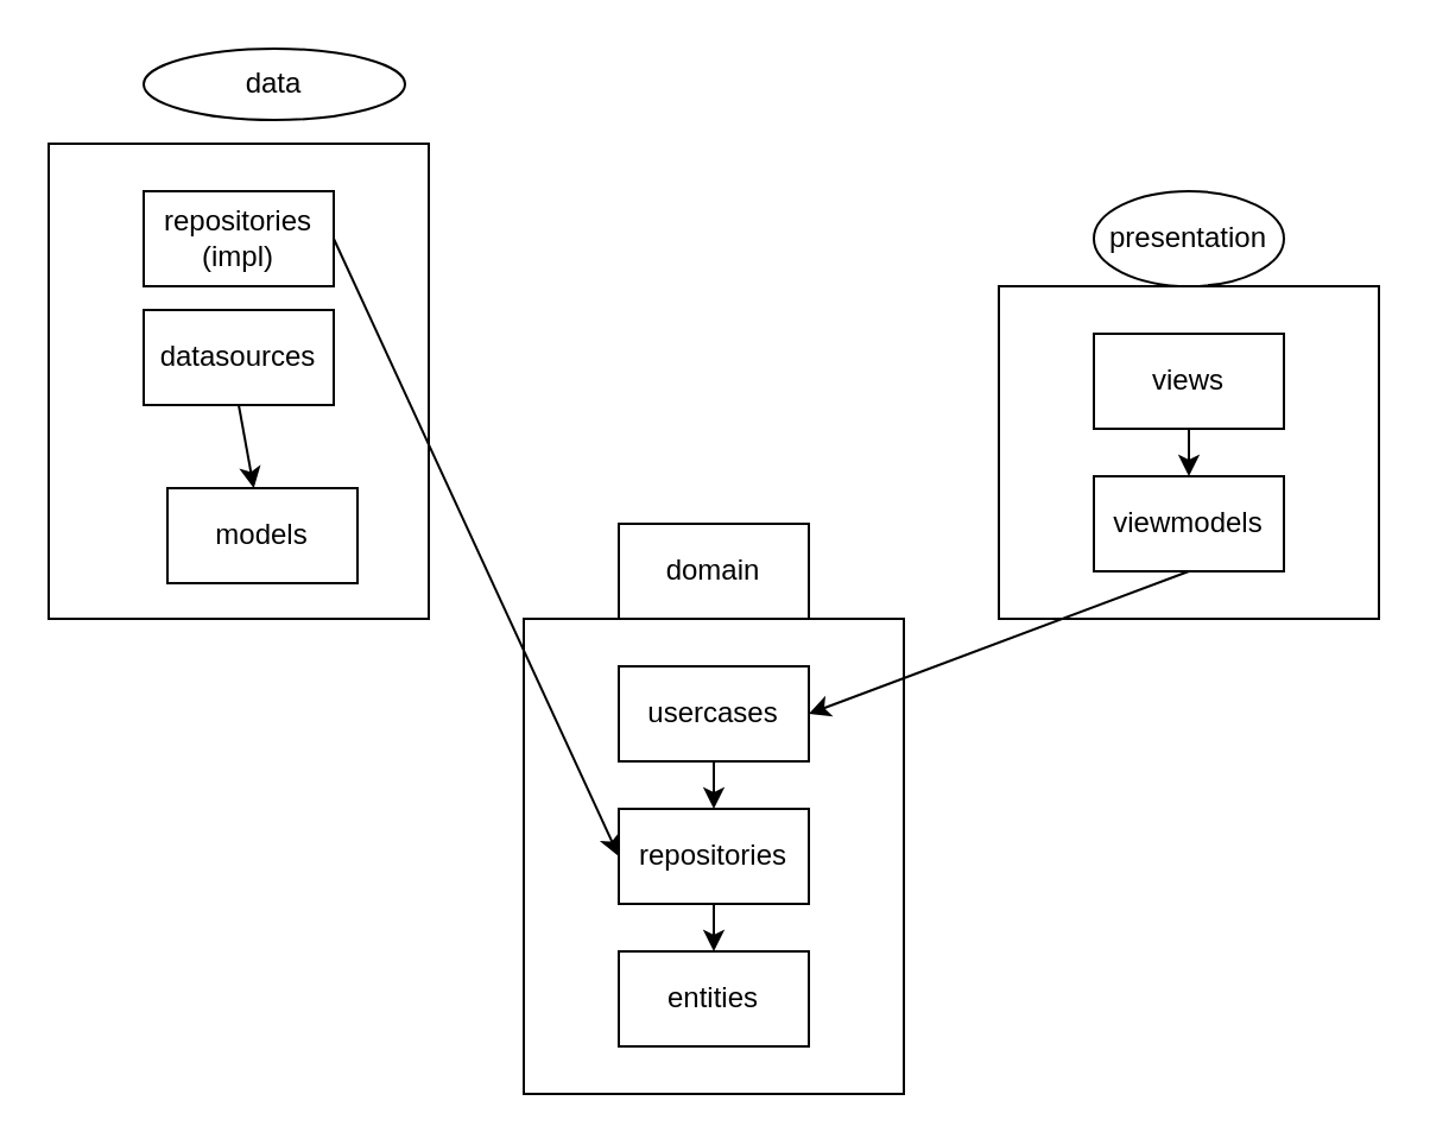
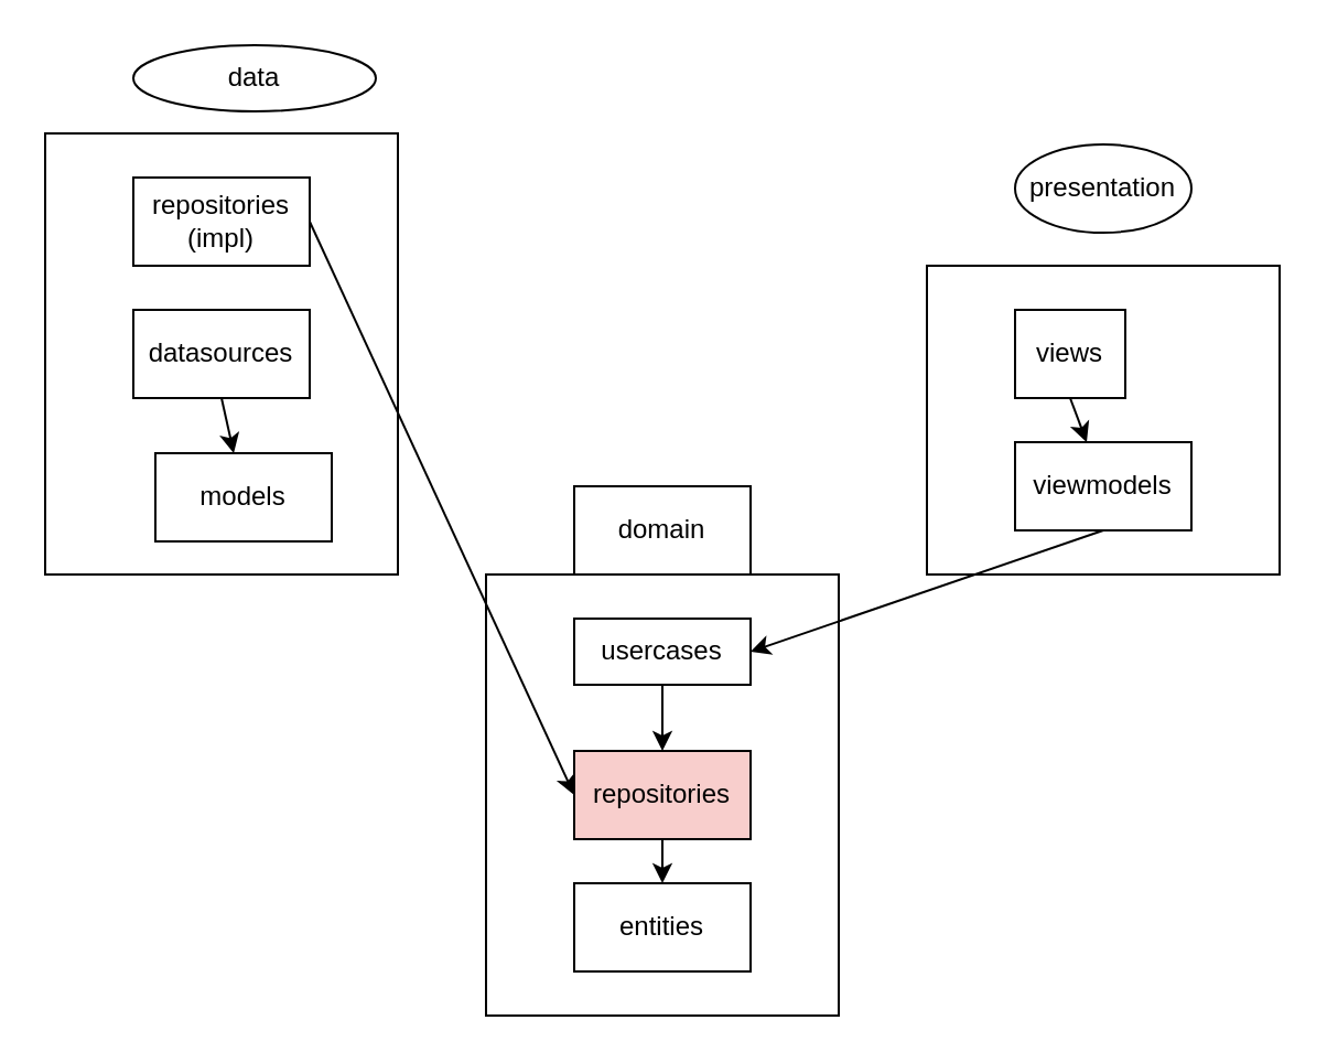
  <mxCell id="0" />
  <mxCell id="1" parent="0" />
  <mxCell id="2" value="" style="whiteSpace=wrap;html=1;align=left;" vertex="1" parent="1"><mxGeometry x="220" y="260" width="160" height="200" as="geometry" /></mxCell>
  <mxCell id="3" value="entities" style="whiteSpace=wrap;html=1;" vertex="1" parent="1"><mxGeometry x="260" y="400" width="80" height="40" as="geometry" /></mxCell>
  <mxCell id="4" style="edgeStyle=none;html=1;exitX=0.5;exitY=1;exitDx=0;exitDy=0;entryX=0.5;entryY=0;entryDx=0;entryDy=0;" edge="1" parent="1" source="5" target="3"><mxGeometry relative="1" as="geometry" /></mxCell>
- <mxCell id="5" value="repositories" style="whiteSpace=wrap;html=1;" vertex="1" parent="1"><mxGeometry x="260" y="340" width="80" height="40" as="geometry" /></mxCell>
+ <mxCell id="5" value="repositories" style="whiteSpace=wrap;html=1;fillColor=#f8cecc;" vertex="1" parent="1"><mxGeometry x="260" y="340" width="80" height="40" as="geometry" /></mxCell>
  <mxCell id="6" style="edgeStyle=none;html=1;exitX=0.5;exitY=1;exitDx=0;exitDy=0;entryX=0.5;entryY=0;entryDx=0;entryDy=0;" edge="1" parent="1" source="7" target="5"><mxGeometry relative="1" as="geometry" /></mxCell>
- <mxCell id="7" value="usercases" style="whiteSpace=wrap;html=1;" vertex="1" parent="1"><mxGeometry x="260" y="280" width="80" height="40" as="geometry" /></mxCell>
+ <mxCell id="7" value="usercases" style="whiteSpace=wrap;html=1;" vertex="1" parent="1"><mxGeometry x="260" y="280" width="80" height="30" as="geometry" /></mxCell>
  <mxCell id="8" value="domain" style="whiteSpace=wrap;html=1;rounded=0;" vertex="1" parent="1"><mxGeometry x="260" y="220" width="80" height="40" as="geometry" /></mxCell>
  <mxCell id="9" value="" style="whiteSpace=wrap;html=1;align=left;" vertex="1" parent="1"><mxGeometry x="20" y="60" width="160" height="200" as="geometry" /></mxCell>
  <mxCell id="10" value="models" style="whiteSpace=wrap;html=1;" vertex="1" parent="1"><mxGeometry x="70" y="205" width="80" height="40" as="geometry" /></mxCell>
  <mxCell id="11" style="edgeStyle=none;html=1;exitX=0.5;exitY=1;exitDx=0;exitDy=0;" edge="1" parent="1" source="12" target="10"><mxGeometry relative="1" as="geometry" /></mxCell>
- <mxCell id="12" value="datasources" style="whiteSpace=wrap;html=1;" vertex="1" parent="1"><mxGeometry x="60" y="130" width="80" height="40" as="geometry" /></mxCell>
+ <mxCell id="12" value="datasources" style="whiteSpace=wrap;html=1;" vertex="1" parent="1"><mxGeometry x="60" y="140" width="80" height="40" as="geometry" /></mxCell>
  <mxCell id="13" style="edgeStyle=none;html=1;exitX=1;exitY=0.5;exitDx=0;exitDy=0;entryX=0;entryY=0.5;entryDx=0;entryDy=0;" edge="1" parent="1" source="14" target="5"><mxGeometry relative="1" as="geometry" /></mxCell>
  <mxCell id="14" value="repositories&lt;br&gt;(impl)" style="whiteSpace=wrap;html=1;" vertex="1" parent="1"><mxGeometry x="60" y="80" width="80" height="40" as="geometry" /></mxCell>
  <mxCell id="15" value="data" style="ellipse;whiteSpace=wrap;html=1;" vertex="1" parent="1"><mxGeometry x="60" y="20" width="110" height="30" as="geometry" /></mxCell>
  <mxCell id="16" value="" style="whiteSpace=wrap;html=1;align=left;" vertex="1" parent="1"><mxGeometry x="420" y="120" width="160" height="140" as="geometry" /></mxCell>
  <mxCell id="17" style="edgeStyle=none;html=1;exitX=0.5;exitY=1;exitDx=0;exitDy=0;entryX=1;entryY=0.5;entryDx=0;entryDy=0;" edge="1" parent="1" source="18" target="7"><mxGeometry relative="1" as="geometry" /></mxCell>
  <mxCell id="18" value="viewmodels" style="whiteSpace=wrap;html=1;" vertex="1" parent="1"><mxGeometry x="460" y="200" width="80" height="40" as="geometry" /></mxCell>
  <mxCell id="19" style="edgeStyle=none;html=1;exitX=0.5;exitY=1;exitDx=0;exitDy=0;" edge="1" parent="1" source="20" target="18"><mxGeometry relative="1" as="geometry" /></mxCell>
- <mxCell id="20" value="views" style="whiteSpace=wrap;html=1;" vertex="1" parent="1"><mxGeometry x="460" y="140" width="80" height="40" as="geometry" /></mxCell>
- <mxCell id="21" value="presentation" style="ellipse;whiteSpace=wrap;html=1;" vertex="1" parent="1"><mxGeometry x="460" y="80" width="80" height="40" as="geometry" /></mxCell>
+ <mxCell id="20" value="views" style="whiteSpace=wrap;html=1;" vertex="1" parent="1"><mxGeometry x="460" y="140" width="50" height="40" as="geometry" /></mxCell>
+ <mxCell id="21" value="presentation" style="ellipse;whiteSpace=wrap;html=1;" vertex="1" parent="1"><mxGeometry x="460" y="65" width="80" height="40" as="geometry" /></mxCell>
